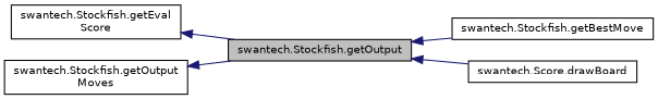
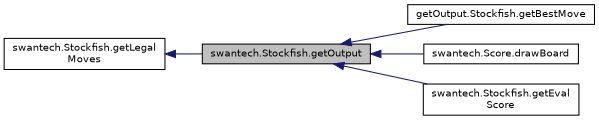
  digraph {
    rankdir=LR
    node [color=black fillcolor=white fontname=Helvetica fontsize=10 shape=record style=filled]
    edge [color=midnightblue dir=back fontname=Helvetica fontsize=10 labelfontname=Helvetica labelfontsize=10 style=solid]
    n1 [fillcolor=grey75 fontcolor=black height=0.2 label="swantech.Stockfish.getOutput" width=0.4]
-   n2 [height=0.2 label="swantech.Stockfish.getBestMove" width=0.4]
+   n2 [height=0.2 label="getOutput.Stockfish.getBestMove" width=0.4]
    n3 [height=0.2 label="swantech.Score.drawBoard" width=0.4]
    n4 [height=0.2 label="swantech.Stockfish.getEval\lScore" width=0.4]
-   n5 [height=0.2 label="swantech.Stockfish.getOutput\lMoves" width=0.4]
+   n5 [height=0.2 label="swantech.Stockfish.getLegal\lMoves" width=0.4]
    n1 -> n2
    n1 -> n3
-   n4 -> n1
+   n1 -> n4
    n5 -> n1
  }
